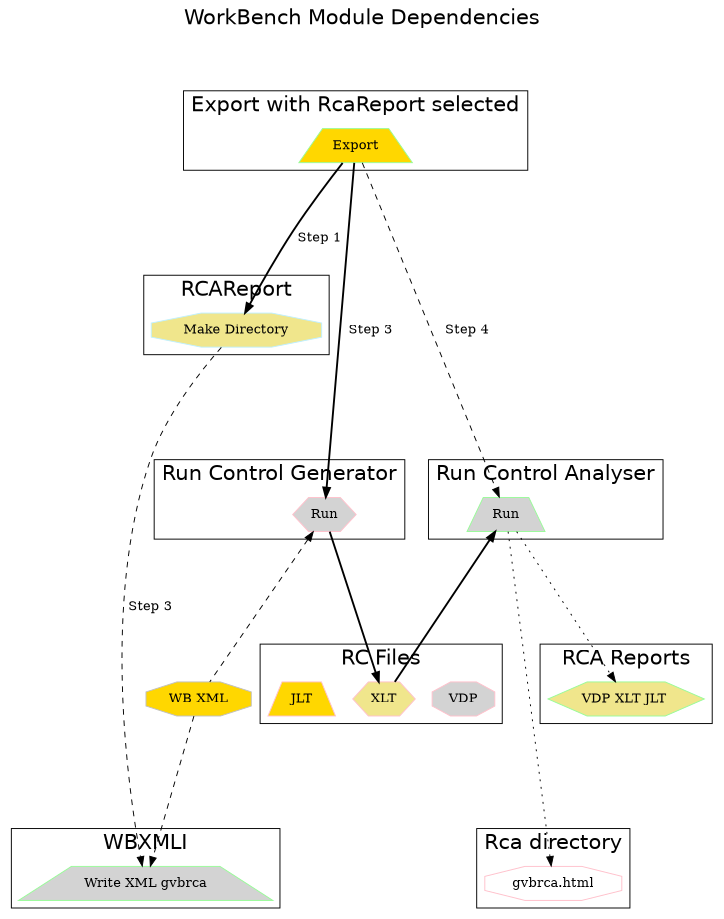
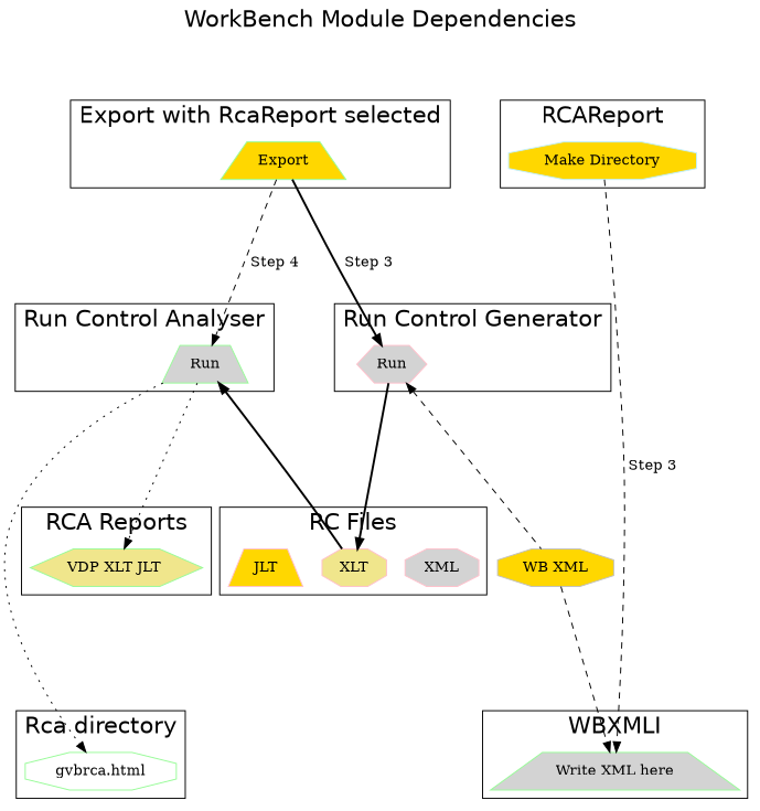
  digraph {
    compound=true
    fontname=Helvetica
    fontsize=22
    label="WorkBench Module Dependencies\n\n\n"
    labeljust=center
    labelloc=t
    rankdir=TB
    ranksep="2 equally"
    node [color=PaleGreen fillcolor=gold shape=trapezium style=filled]
    edge [style=bold]
    n1 [label=Export]
-   n2 [color=lightblue1 fillcolor=khaki label="Make Directory" shape=octagon]
+   n2 [color=lightblue1 label="Make Directory" shape=octagon]
    n3 [fillcolor=lightgrey label=Run]
-   n4 [fillcolor=lightgrey label="Write XML gvbrca"]
-   n5 [color=pink fillcolor=white label="gvbrca.html" shape=octagon]
+   n4 [fillcolor=lightgrey label="Write XML here"]
+   n5 [fillcolor=white label="gvbrca.html" shape=octagon]
    n6 [fillcolor=khaki label="VDP XLT JLT " shape=hexagon]
    n7 [color=pink fillcolor=lightgrey label=Run shape=hexagon]
-   n8 [color=pink fillcolor=lightgrey label=VDP shape=octagon]
-   n9 [color=pink fillcolor=khaki label=XLT shape=hexagon]
+   n8 [color=pink fillcolor=lightgrey label=XML shape=octagon]
+   n9 [color=pink fillcolor=khaki label=XLT shape=octagon]
    n10 [color=pink label=JLT]
    n11 [color=grey label="WB XML" shape=octagon]
    subgraph cluster_1 {
      label="Export with RcaReport selected"
      n1
    }
    subgraph cluster_2 {
      label=RCAReport
      n2
    }
    subgraph cluster_3 {
      label="Run Control Analyser"
      n3
    }
    subgraph cluster_4 {
      label=WBXMLI
      n4
    }
    subgraph cluster_5 {
      label="Rca directory"
      n5
    }
    subgraph cluster_6 {
      label="RCA Reports"
      n6
    }
    subgraph cluster_7 {
      label="Run Control Generator"
      n7
    }
    subgraph cluster_8 {
      label="RC Files"
      n8
      n9
      n10
    }
-   n1 -> n2 [label=" Step 1"]
    n1 -> n3 [label=" Step 4" style=dashed]
    n1 -> n7 [label=" Step 3"]
    n2 -> n4 [label=" Step 3" style=dashed]
    n2 -> n7 [style=invis]
    n3 -> n5 [style=dotted]
    n3 -> n6 [style=dotted]
    n3 -> n9 [dir=back]
    n6 -> n5 [style=invis]
    n7 -> n9
    n7 -> n11 [dir=back style=dashed]
    n11 -> n4 [style=dashed]
  }
